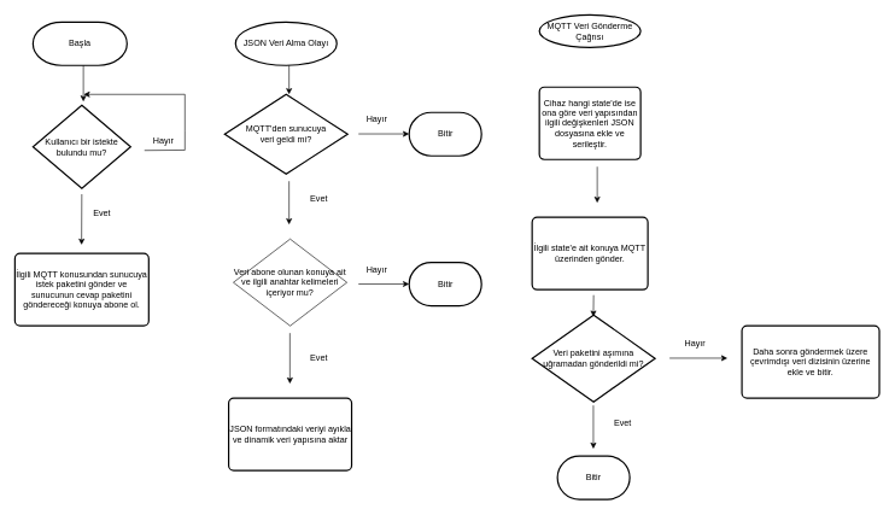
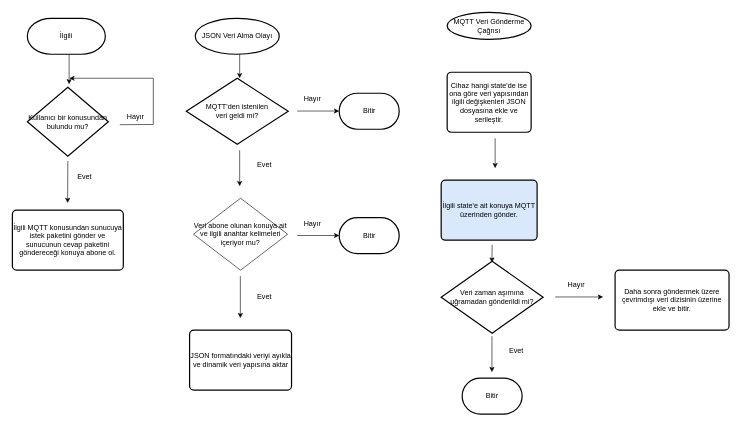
  <mxCell id="0" />
  <mxCell id="1" parent="0" />
- <mxCell id="2" value="Başla" style="strokeWidth=2;html=1;shape=mxgraph.flowchart.terminator;whiteSpace=wrap;" vertex="1" parent="1"><mxGeometry x="45" y="30" width="130" height="60" as="geometry" /></mxCell>
+ <mxCell id="2" value="İlgili" style="strokeWidth=2;html=1;shape=mxgraph.flowchart.terminator;whiteSpace=wrap;" vertex="1" parent="1"><mxGeometry x="45" y="30" width="130" height="60" as="geometry" /></mxCell>
  <mxCell id="3" value="" style="endArrow=classic;html=1;rounded=0;" edge="1" parent="1"><mxGeometry width="50" height="50" relative="1" as="geometry"><mxPoint x="112.5" y="268" as="sourcePoint" /><mxPoint x="112.16" y="338" as="targetPoint" /></mxGeometry></mxCell>
  <mxCell id="4" value="" style="endArrow=classic;html=1;rounded=0;" edge="1" parent="1"><mxGeometry width="50" height="50" relative="1" as="geometry"><mxPoint x="114.66" y="90" as="sourcePoint" /><mxPoint x="114.66" y="140" as="targetPoint" /></mxGeometry></mxCell>
  <mxCell id="5" value="" style="endArrow=classic;html=1;rounded=0;exitX=-0.019;exitY=0.916;exitDx=0;exitDy=0;exitPerimeter=0;" edge="1" parent="1" source="6"><mxGeometry width="50" height="50" relative="1" as="geometry"><mxPoint x="205" y="220" as="sourcePoint" /><mxPoint x="115" y="130" as="targetPoint" /><Array as="points"><mxPoint x="255" y="207" /><mxPoint x="255" y="180" /><mxPoint x="255" y="130" /></Array></mxGeometry></mxCell>
  <mxCell id="6" value="Hayır" style="text;html=1;align=center;verticalAlign=middle;resizable=0;points=[];autosize=1;strokeColor=none;fillColor=none;" vertex="1" parent="1"><mxGeometry x="200" y="180" width="50" height="30" as="geometry" /></mxCell>
  <mxCell id="7" value="Evet" style="text;html=1;align=center;verticalAlign=middle;resizable=0;points=[];autosize=1;strokeColor=none;fillColor=none;" vertex="1" parent="1"><mxGeometry x="115" y="280" width="50" height="30" as="geometry" /></mxCell>
- <mxCell id="8" value="Kullanıcı bir istekte bulundu mu?" style="strokeWidth=2;html=1;shape=mxgraph.flowchart.decision;whiteSpace=wrap;" vertex="1" parent="1"><mxGeometry x="45" y="145" width="135" height="115" as="geometry" /></mxCell>
+ <mxCell id="8" value="Kullanıcı bir konusundan bulundu mu?" style="strokeWidth=2;html=1;shape=mxgraph.flowchart.decision;whiteSpace=wrap;" vertex="1" parent="1"><mxGeometry x="45" y="145" width="135" height="115" as="geometry" /></mxCell>
  <mxCell id="9" value="İlgili MQTT konusundan sunucuya istek paketini gönder ve sunucunun cevap paketini göndereceği konuya abone ol." style="rounded=1;whiteSpace=wrap;html=1;absoluteArcSize=1;arcSize=14;strokeWidth=2;" vertex="1" parent="1"><mxGeometry x="20" y="350" width="185" height="100" as="geometry" /></mxCell>
  <mxCell id="10" value="JSON Veri Alma Olayı" style="strokeWidth=2;html=1;shape=mxgraph.flowchart.start_1;whiteSpace=wrap;" vertex="1" parent="1"><mxGeometry x="325" y="30" width="140" height="60" as="geometry" /></mxCell>
- <mxCell id="11" value="MQTT'den sunucuya&lt;br&gt;veri geldi mi?" style="strokeWidth=2;html=1;shape=mxgraph.flowchart.decision;whiteSpace=wrap;" vertex="1" parent="1"><mxGeometry x="310" y="130" width="170" height="110" as="geometry" /></mxCell>
+ <mxCell id="11" value="MQTT'den istenilen&lt;br&gt;veri geldi mi?" style="strokeWidth=2;html=1;shape=mxgraph.flowchart.decision;whiteSpace=wrap;" vertex="1" parent="1"><mxGeometry x="310" y="130" width="170" height="110" as="geometry" /></mxCell>
  <mxCell id="12" value="" style="strokeWidth=2;html=1;shape=mxgraph.flowchart.terminator;whiteSpace=wrap;" vertex="1" parent="1"><mxGeometry x="565" y="155" width="100" height="60" as="geometry" /></mxCell>
  <mxCell id="13" value="" style="endArrow=classic;html=1;rounded=0;" edge="1" parent="1"><mxGeometry width="50" height="50" relative="1" as="geometry"><mxPoint x="495" y="184.66" as="sourcePoint" /><mxPoint x="565" y="184.66" as="targetPoint" /></mxGeometry></mxCell>
  <mxCell id="14" value="Bitir" style="text;html=1;align=center;verticalAlign=middle;resizable=0;points=[];autosize=1;strokeColor=none;fillColor=none;" vertex="1" parent="1"><mxGeometry x="595" y="170" width="40" height="30" as="geometry" /></mxCell>
  <mxCell id="15" value="Hayır" style="text;html=1;align=center;verticalAlign=middle;resizable=0;points=[];autosize=1;strokeColor=none;fillColor=none;" vertex="1" parent="1"><mxGeometry x="495" y="150" width="50" height="30" as="geometry" /></mxCell>
  <mxCell id="16" value="" style="endArrow=classic;html=1;rounded=0;" edge="1" parent="1"><mxGeometry width="50" height="50" relative="1" as="geometry"><mxPoint x="399" y="250" as="sourcePoint" /><mxPoint x="399" y="310" as="targetPoint" /></mxGeometry></mxCell>
  <mxCell id="17" value="Evet" style="text;html=1;align=center;verticalAlign=middle;resizable=0;points=[];autosize=1;strokeColor=none;fillColor=none;" vertex="1" parent="1"><mxGeometry x="415" y="260" width="50" height="30" as="geometry" /></mxCell>
  <mxCell id="18" value="Veri abone olunan konuya ait ve ilgili anahtar kelimeleri içeriyor mu?" style="rhombus;whiteSpace=wrap;html=1;" vertex="1" parent="1"><mxGeometry x="322" y="330" width="157" height="120" as="geometry" /></mxCell>
  <mxCell id="19" value="" style="strokeWidth=2;html=1;shape=mxgraph.flowchart.terminator;whiteSpace=wrap;" vertex="1" parent="1"><mxGeometry x="565" y="362.5" width="100" height="60" as="geometry" /></mxCell>
  <mxCell id="20" value="" style="endArrow=classic;html=1;rounded=0;" edge="1" parent="1"><mxGeometry width="50" height="50" relative="1" as="geometry"><mxPoint x="495" y="392.16" as="sourcePoint" /><mxPoint x="565" y="392.16" as="targetPoint" /></mxGeometry></mxCell>
  <mxCell id="21" value="Bitir" style="text;html=1;align=center;verticalAlign=middle;resizable=0;points=[];autosize=1;strokeColor=none;fillColor=none;" vertex="1" parent="1"><mxGeometry x="595" y="377.5" width="40" height="30" as="geometry" /></mxCell>
  <mxCell id="22" value="Hayır" style="text;html=1;align=center;verticalAlign=middle;resizable=0;points=[];autosize=1;strokeColor=none;fillColor=none;" vertex="1" parent="1"><mxGeometry x="495" y="357.5" width="50" height="30" as="geometry" /></mxCell>
  <mxCell id="23" value="" style="endArrow=classic;html=1;rounded=0;" edge="1" parent="1"><mxGeometry width="50" height="50" relative="1" as="geometry"><mxPoint x="400.16" y="460" as="sourcePoint" /><mxPoint x="400.16" y="530" as="targetPoint" /></mxGeometry></mxCell>
  <mxCell id="24" value="JSON formatındaki veriyi ayıkla ve dinamik veri yapısına aktar" style="rounded=1;whiteSpace=wrap;html=1;absoluteArcSize=1;arcSize=14;strokeWidth=2;" vertex="1" parent="1"><mxGeometry x="315.5" y="550" width="170" height="100" as="geometry" /></mxCell>
  <mxCell id="25" value="Evet" style="text;html=1;align=center;verticalAlign=middle;resizable=0;points=[];autosize=1;strokeColor=none;fillColor=none;" vertex="1" parent="1"><mxGeometry x="415" y="480" width="50" height="30" as="geometry" /></mxCell>
  <mxCell id="26" value="" style="endArrow=classic;html=1;rounded=0;" edge="1" parent="1"><mxGeometry width="50" height="50" relative="1" as="geometry"><mxPoint x="399" y="90" as="sourcePoint" /><mxPoint x="399" y="130" as="targetPoint" /></mxGeometry></mxCell>
  <mxCell id="27" value="MQTT Veri Gönderme Çağrısı" style="strokeWidth=2;html=1;shape=mxgraph.flowchart.start_1;whiteSpace=wrap;" vertex="1" parent="1"><mxGeometry x="745" y="20" width="140" height="45" as="geometry" /></mxCell>
  <mxCell id="28" value="Cihaz hangi state'de ise&lt;br&gt;ona göre veri yapısından&lt;br&gt;ilgili değişkenleri JSON dosyasına ekle ve serileştir." style="rounded=1;whiteSpace=wrap;html=1;absoluteArcSize=1;arcSize=14;strokeWidth=2;" vertex="1" parent="1"><mxGeometry x="745" y="120" width="140" height="100" as="geometry" /></mxCell>
  <mxCell id="29" value="" style="endArrow=classic;html=1;rounded=0;" edge="1" parent="1"><mxGeometry width="50" height="50" relative="1" as="geometry"><mxPoint x="825" y="230" as="sourcePoint" /><mxPoint x="825" y="280" as="targetPoint" /></mxGeometry></mxCell>
- <mxCell id="30" value="İlgili state'e ait konuya MQTT üzerinden gönder." style="rounded=1;whiteSpace=wrap;html=1;absoluteArcSize=1;arcSize=14;strokeWidth=2;" vertex="1" parent="1"><mxGeometry x="735" y="300" width="160" height="100" as="geometry" /></mxCell>
+ <mxCell id="30" value="İlgili state'e ait konuya MQTT üzerinden gönder." style="rounded=1;whiteSpace=wrap;html=1;absoluteArcSize=1;arcSize=14;strokeWidth=2;fillColor=#dae8fc;" vertex="1" parent="1"><mxGeometry x="735" y="300" width="160" height="100" as="geometry" /></mxCell>
  <mxCell id="31" value="" style="endArrow=classic;html=1;rounded=0;" edge="1" parent="1"><mxGeometry width="50" height="50" relative="1" as="geometry"><mxPoint x="819.66" y="560" as="sourcePoint" /><mxPoint x="819.66" y="620" as="targetPoint" /></mxGeometry></mxCell>
- <mxCell id="32" value="Veri paketini aşımına uğramadan gönderildi mi?" style="strokeWidth=2;html=1;shape=mxgraph.flowchart.decision;whiteSpace=wrap;" vertex="1" parent="1"><mxGeometry x="735" y="435" width="170" height="120" as="geometry" /></mxCell>
+ <mxCell id="32" value="Veri zaman aşımına uğramadan gönderildi mi?" style="strokeWidth=2;html=1;shape=mxgraph.flowchart.decision;whiteSpace=wrap;" vertex="1" parent="1"><mxGeometry x="735" y="435" width="170" height="120" as="geometry" /></mxCell>
  <mxCell id="33" value="" style="endArrow=classic;html=1;rounded=0;" edge="1" parent="1"><mxGeometry width="50" height="50" relative="1" as="geometry"><mxPoint x="820" y="407.5" as="sourcePoint" /><mxPoint x="819.66" y="437.5" as="targetPoint" /></mxGeometry></mxCell>
  <mxCell id="34" value="Evet" style="text;html=1;align=center;verticalAlign=middle;resizable=0;points=[];autosize=1;strokeColor=none;fillColor=none;" vertex="1" parent="1"><mxGeometry x="835" y="570" width="50" height="30" as="geometry" /></mxCell>
  <mxCell id="35" value="" style="endArrow=classic;html=1;rounded=0;" edge="1" parent="1"><mxGeometry width="50" height="50" relative="1" as="geometry"><mxPoint x="925" y="494.66" as="sourcePoint" /><mxPoint x="1005" y="494.66" as="targetPoint" /></mxGeometry></mxCell>
  <mxCell id="36" value="Hayır" style="text;html=1;align=center;verticalAlign=middle;resizable=0;points=[];autosize=1;strokeColor=none;fillColor=none;" vertex="1" parent="1"><mxGeometry x="935" y="460" width="50" height="30" as="geometry" /></mxCell>
  <mxCell id="37" value="Daha sonra göndermek üzere çevrimdışı veri dizisinin üzerine ekle ve bitir." style="rounded=1;whiteSpace=wrap;html=1;absoluteArcSize=1;arcSize=14;strokeWidth=2;" vertex="1" parent="1"><mxGeometry x="1025" y="450" width="190" height="100" as="geometry" /></mxCell>
  <mxCell id="38" value="Bitir" style="strokeWidth=2;html=1;shape=mxgraph.flowchart.terminator;whiteSpace=wrap;" vertex="1" parent="1"><mxGeometry x="770" y="630" width="100" height="60" as="geometry" /></mxCell>
